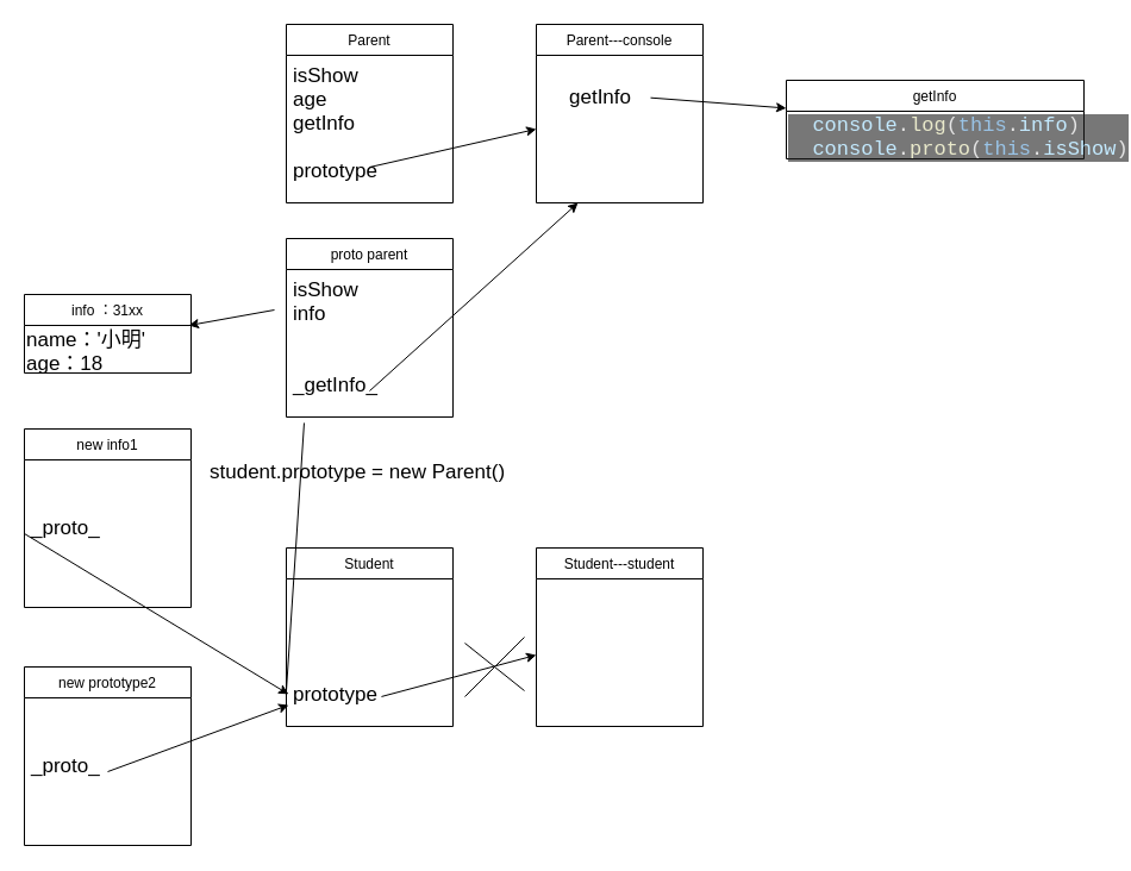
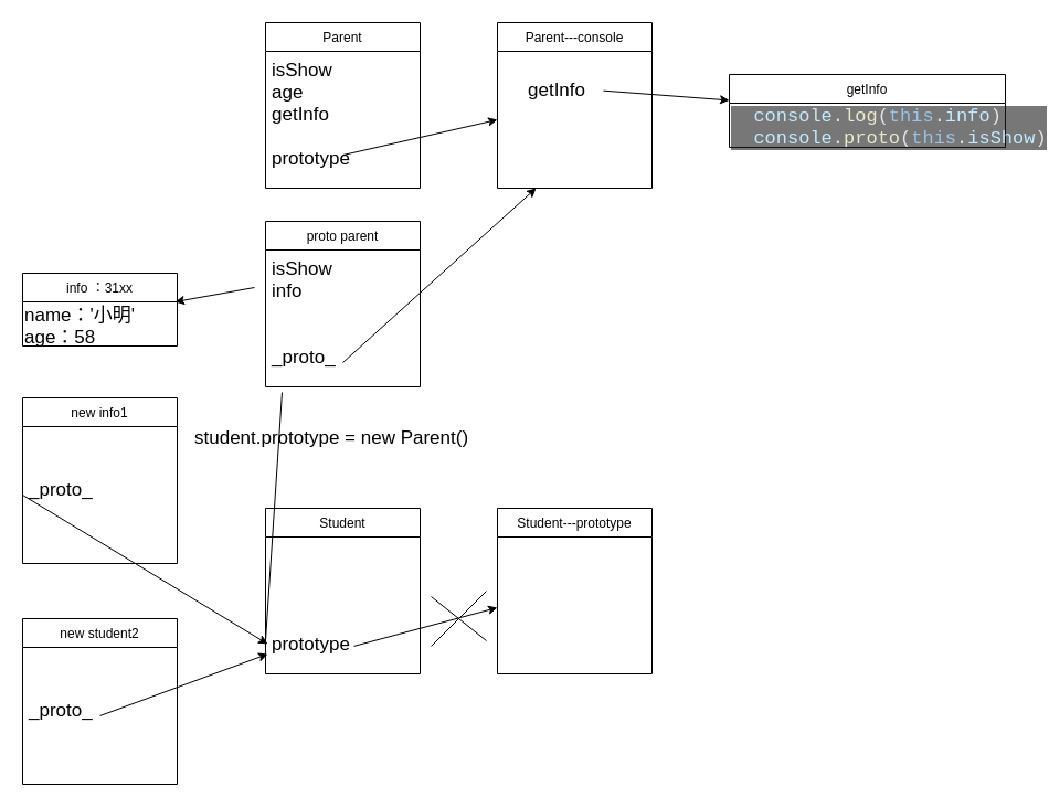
  <mxCell id="0" />
  <mxCell id="1" parent="0" />
  <mxCell id="2" value="Parent" style="swimlane;fontStyle=0;childLayout=stackLayout;horizontal=1;startSize=26;fillColor=none;horizontalStack=0;resizeParent=1;resizeParentMax=0;resizeLast=0;collapsible=1;marginBottom=0;" parent="1" vertex="1"><mxGeometry x="240" y="20" width="140" height="150" as="geometry" /></mxCell>
  <mxCell id="3" value="isShow&#10;age&#10;getInfo&#10;&#10;prototype" style="text;strokeColor=none;fillColor=none;align=left;verticalAlign=top;spacingLeft=4;spacingRight=4;overflow=hidden;rotatable=0;points=[[0,0.5],[1,0.5]];portConstraint=eastwest;fontSize=17;" parent="2" vertex="1"><mxGeometry y="26" width="140" height="124" as="geometry" /></mxCell>
  <mxCell id="4" value="Student" style="swimlane;fontStyle=0;childLayout=stackLayout;horizontal=1;startSize=26;fillColor=none;horizontalStack=0;resizeParent=1;resizeParentMax=0;resizeLast=0;collapsible=1;marginBottom=0;" parent="1" vertex="1"><mxGeometry x="240" y="460" width="140" height="150" as="geometry" /></mxCell>
  <mxCell id="5" value="" style="endArrow=classic;html=1;fontSize=17;" parent="4" source="6" edge="1"><mxGeometry width="50" height="50" relative="1" as="geometry"><mxPoint x="90" y="140" as="sourcePoint" /><mxPoint x="140" y="90" as="targetPoint" /></mxGeometry></mxCell>
  <mxCell id="6" value="&#10;&#10;&#10;&#10;prototype" style="text;strokeColor=none;fillColor=none;align=left;verticalAlign=top;spacingLeft=4;spacingRight=4;overflow=hidden;rotatable=0;points=[[0,0.5],[1,0.5]];portConstraint=eastwest;fontSize=17;" parent="4" vertex="1"><mxGeometry y="26" width="140" height="124" as="geometry" /></mxCell>
  <mxCell id="7" value="Parent---console" style="swimlane;fontStyle=0;childLayout=stackLayout;horizontal=1;startSize=26;fillColor=none;horizontalStack=0;resizeParent=1;resizeParentMax=0;resizeLast=0;collapsible=1;marginBottom=0;" parent="1" vertex="1"><mxGeometry x="450" y="20" width="140" height="150" as="geometry" /></mxCell>
  <mxCell id="8" value="" style="endArrow=classic;html=1;fontSize=17;entryX=0.25;entryY=1;entryDx=0;entryDy=0;" parent="7" target="7" edge="1"><mxGeometry width="50" height="50" relative="1" as="geometry"><mxPoint x="-140" y="308" as="sourcePoint" /><mxPoint x="60" y="98" as="targetPoint" /></mxGeometry></mxCell>
- <mxCell id="9" value="Student---student" style="swimlane;fontStyle=0;childLayout=stackLayout;horizontal=1;startSize=26;fillColor=none;horizontalStack=0;resizeParent=1;resizeParentMax=0;resizeLast=0;collapsible=1;marginBottom=0;" parent="1" vertex="1"><mxGeometry x="450" y="460" width="140" height="150" as="geometry" /></mxCell>
+ <mxCell id="9" value="Student---prototype" style="swimlane;fontStyle=0;childLayout=stackLayout;horizontal=1;startSize=26;fillColor=none;horizontalStack=0;resizeParent=1;resizeParentMax=0;resizeLast=0;collapsible=1;marginBottom=0;" parent="1" vertex="1"><mxGeometry x="450" y="460" width="140" height="150" as="geometry" /></mxCell>
  <mxCell id="10" value="" style="endArrow=classic;html=1;fontSize=17;exitX=0.571;exitY=0.798;exitDx=0;exitDy=0;exitPerimeter=0;" parent="1" source="6" edge="1"><mxGeometry width="50" height="50" relative="1" as="geometry"><mxPoint x="240" y="585" as="sourcePoint" /><mxPoint x="450" y="550" as="targetPoint" /></mxGeometry></mxCell>
  <mxCell id="11" value="info ：31xx" style="swimlane;fontStyle=0;childLayout=stackLayout;horizontal=1;startSize=26;fillColor=none;horizontalStack=0;resizeParent=1;resizeParentMax=0;resizeLast=0;collapsible=1;marginBottom=0;" parent="1" vertex="1"><mxGeometry x="20" y="247" width="140" height="66" as="geometry" /></mxCell>
- <mxCell id="12" value="name：'小明'&lt;br&gt;age：18" style="text;html=1;resizable=0;points=[];autosize=1;align=left;verticalAlign=top;spacingTop=-4;fontSize=17;" parent="11" vertex="1"><mxGeometry y="26" width="140" height="40" as="geometry" /></mxCell>
+ <mxCell id="12" value="name：'小明'&lt;br&gt;age：58" style="text;html=1;resizable=0;points=[];autosize=1;align=left;verticalAlign=top;spacingTop=-4;fontSize=17;" parent="11" vertex="1"><mxGeometry y="26" width="140" height="40" as="geometry" /></mxCell>
  <mxCell id="13" value="&lt;span class=&quot;name object-properties-section-dimmed own-property&quot; title=&quot;constructor&quot; style=&quot;box-sizing: border-box ; min-width: 0px ; min-height: 0px ; opacity: 0.6 ; font-weight: 700 ; font-family: &amp;#34;consolas&amp;#34; , &amp;#34;lucida console&amp;#34; , &amp;#34;courier new&amp;#34; , monospace ; font-size: 12px&quot;&gt;&lt;br&gt;&lt;/span&gt;" style="text;html=1;resizable=0;points=[];autosize=1;align=left;verticalAlign=top;spacingTop=-4;fontSize=17;" parent="1" vertex="1"><mxGeometry x="52" y="240" width="20" height="20" as="geometry" /></mxCell>
  <mxCell id="14" value="" style="endArrow=classic;html=1;fontSize=17;entryX=0.986;entryY=0;entryDx=0;entryDy=0;entryPerimeter=0;" parent="1" target="12" edge="1"><mxGeometry width="50" height="50" relative="1" as="geometry"><mxPoint x="230" y="260" as="sourcePoint" /><mxPoint x="40" y="380" as="targetPoint" /></mxGeometry></mxCell>
  <mxCell id="15" value="proto parent" style="swimlane;fontStyle=0;childLayout=stackLayout;horizontal=1;startSize=26;fillColor=none;horizontalStack=0;resizeParent=1;resizeParentMax=0;resizeLast=0;collapsible=1;marginBottom=0;" parent="1" vertex="1"><mxGeometry x="240" y="200" width="140" height="150" as="geometry" /></mxCell>
  <mxCell id="16" value="" style="endArrow=classic;html=1;fontSize=17;" parent="15" source="17" edge="1"><mxGeometry width="50" height="50" relative="1" as="geometry"><mxPoint x="90" y="140" as="sourcePoint" /><mxPoint x="140" y="90" as="targetPoint" /></mxGeometry></mxCell>
- <mxCell id="17" value="isShow&#10;info&#10;&#10;&#10;_getInfo_" style="text;strokeColor=none;fillColor=none;align=left;verticalAlign=top;spacingLeft=4;spacingRight=4;overflow=hidden;rotatable=0;points=[[0,0.5],[1,0.5]];portConstraint=eastwest;fontSize=17;" parent="15" vertex="1"><mxGeometry y="26" width="140" height="124" as="geometry" /></mxCell>
+ <mxCell id="17" value="isShow&#10;info&#10;&#10;&#10;_proto_" style="text;strokeColor=none;fillColor=none;align=left;verticalAlign=top;spacingLeft=4;spacingRight=4;overflow=hidden;rotatable=0;points=[[0,0.5],[1,0.5]];portConstraint=eastwest;fontSize=17;" parent="15" vertex="1"><mxGeometry y="26" width="140" height="124" as="geometry" /></mxCell>
  <mxCell id="18" value="getInfo" style="swimlane;fontStyle=0;childLayout=stackLayout;horizontal=1;startSize=26;fillColor=none;horizontalStack=0;resizeParent=1;resizeParentMax=0;resizeLast=0;collapsible=1;marginBottom=0;" parent="1" vertex="1"><mxGeometry x="660" y="67" width="250" height="66" as="geometry" /></mxCell>
  <mxCell id="19" value="&lt;span class=&quot;name object-properties-section-dimmed own-property&quot; title=&quot;constructor&quot; style=&quot;box-sizing: border-box ; min-width: 0px ; min-height: 0px ; opacity: 0.6 ; font-weight: 700 ; font-family: &amp;#34;consolas&amp;#34; , &amp;#34;lucida console&amp;#34; , &amp;#34;courier new&amp;#34; , monospace ; font-size: 12px&quot;&gt;&lt;div style=&quot;color: #d4d4d4 ; background-color: #1e1e1e ; font-family: &amp;#34;monaco&amp;#34; , &amp;#34;consolas&amp;#34; , &amp;#34;courier new&amp;#34; , monospace , &amp;#34;consolas&amp;#34; , &amp;#34;courier new&amp;#34; , monospace ; font-weight: 400 ; font-size: 17px ; line-height: 20px ; white-space: pre&quot;&gt;&lt;div&gt;&amp;nbsp; &lt;span style=&quot;color: #9cdcfe&quot;&gt;console&lt;/span&gt;.&lt;span style=&quot;color: #dcdcaa&quot;&gt;log&lt;/span&gt;(&lt;span style=&quot;color: #569cd6&quot;&gt;this&lt;/span&gt;.&lt;span style=&quot;color: #9cdcfe&quot;&gt;info&lt;/span&gt;)&lt;/div&gt;&lt;div&gt;&amp;nbsp; &lt;span style=&quot;color: #9cdcfe&quot;&gt;console&lt;/span&gt;.&lt;span style=&quot;color: #dcdcaa&quot;&gt;proto&lt;/span&gt;(&lt;span style=&quot;color: #569cd6&quot;&gt;this&lt;/span&gt;.&lt;span style=&quot;color: #9cdcfe&quot;&gt;isShow&lt;/span&gt;)&lt;/div&gt;&lt;/div&gt;&lt;/span&gt;" style="text;html=1;resizable=0;points=[];autosize=1;align=left;verticalAlign=top;spacingTop=-4;fontSize=17;" parent="18" vertex="1"><mxGeometry y="26" width="250" height="40" as="geometry" /></mxCell>
  <mxCell id="20" value="" style="endArrow=classic;html=1;fontSize=17;" parent="1" source="30" target="18" edge="1"><mxGeometry width="50" height="50" relative="1" as="geometry"><mxPoint x="180" y="140" as="sourcePoint" /><mxPoint x="230" y="90" as="targetPoint" /></mxGeometry></mxCell>
  <mxCell id="21" value="" style="endArrow=classic;html=1;fontSize=17;exitX=0.5;exitY=0.758;exitDx=0;exitDy=0;exitPerimeter=0;" parent="1" source="3" edge="1"><mxGeometry width="50" height="50" relative="1" as="geometry"><mxPoint x="240" y="143" as="sourcePoint" /><mxPoint x="450" y="108" as="targetPoint" /></mxGeometry></mxCell>
  <mxCell id="22" value="" style="endArrow=none;html=1;fontSize=17;exitX=0;exitY=0.758;exitDx=0;exitDy=0;exitPerimeter=0;entryX=0.107;entryY=1.04;entryDx=0;entryDy=0;entryPerimeter=0;" parent="1" source="6" target="17" edge="1"><mxGeometry width="50" height="50" relative="1" as="geometry"><mxPoint x="150" y="560" as="sourcePoint" /><mxPoint x="200" y="510" as="targetPoint" /></mxGeometry></mxCell>
  <mxCell id="23" value="student.prototype = new Parent()" style="text;html=1;resizable=0;points=[];autosize=1;align=left;verticalAlign=top;spacingTop=-4;fontSize=17;" parent="1" vertex="1"><mxGeometry x="174" y="384" width="260" height="20" as="geometry" /></mxCell>
  <mxCell id="24" value="" style="endArrow=none;html=1;fontSize=17;" parent="1" edge="1"><mxGeometry width="50" height="50" relative="1" as="geometry"><mxPoint x="390" y="585" as="sourcePoint" /><mxPoint x="440" y="535" as="targetPoint" /></mxGeometry></mxCell>
  <mxCell id="25" value="" style="endArrow=none;html=1;fontSize=17;" parent="1" edge="1"><mxGeometry width="50" height="50" relative="1" as="geometry"><mxPoint x="390" y="540" as="sourcePoint" /><mxPoint x="440" y="580" as="targetPoint" /></mxGeometry></mxCell>
  <mxCell id="26" value="new info1" style="swimlane;fontStyle=0;childLayout=stackLayout;horizontal=1;startSize=26;fillColor=none;horizontalStack=0;resizeParent=1;resizeParentMax=0;resizeLast=0;collapsible=1;marginBottom=0;" parent="1" vertex="1"><mxGeometry x="20" y="360" width="140" height="150" as="geometry" /></mxCell>
  <mxCell id="27" value="" style="endArrow=classic;html=1;fontSize=17;" parent="26" source="28" edge="1"><mxGeometry width="50" height="50" relative="1" as="geometry"><mxPoint x="90" y="140" as="sourcePoint" /><mxPoint x="140" y="90" as="targetPoint" /></mxGeometry></mxCell>
  <mxCell id="28" value="&#10;&#10;_proto_" style="text;strokeColor=none;fillColor=none;align=left;verticalAlign=top;spacingLeft=4;spacingRight=4;overflow=hidden;rotatable=0;points=[[0,0.5],[1,0.5]];portConstraint=eastwest;fontSize=17;" parent="26" vertex="1"><mxGeometry y="26" width="140" height="124" as="geometry" /></mxCell>
  <mxCell id="29" value="" style="endArrow=classic;html=1;fontSize=17;exitX=0;exitY=0.5;exitDx=0;exitDy=0;entryX=0.014;entryY=0.782;entryDx=0;entryDy=0;entryPerimeter=0;" parent="1" source="28" target="6" edge="1"><mxGeometry width="50" height="50" relative="1" as="geometry"><mxPoint x="20" y="680" as="sourcePoint" /><mxPoint x="70" y="630" as="targetPoint" /></mxGeometry></mxCell>
  <mxCell id="30" value="getInfo" style="text;html=1;resizable=0;points=[];autosize=1;align=left;verticalAlign=top;spacingTop=-4;fontSize=17;" parent="1" vertex="1"><mxGeometry x="476" y="69" width="70" height="20" as="geometry" /></mxCell>
- <mxCell id="31" value="new prototype2" style="swimlane;fontStyle=0;childLayout=stackLayout;horizontal=1;startSize=26;fillColor=none;horizontalStack=0;resizeParent=1;resizeParentMax=0;resizeLast=0;collapsible=1;marginBottom=0;" parent="1" vertex="1"><mxGeometry x="20" y="560" width="140" height="150" as="geometry" /></mxCell>
+ <mxCell id="31" value="new student2" style="swimlane;fontStyle=0;childLayout=stackLayout;horizontal=1;startSize=26;fillColor=none;horizontalStack=0;resizeParent=1;resizeParentMax=0;resizeLast=0;collapsible=1;marginBottom=0;" parent="1" vertex="1"><mxGeometry x="20" y="560" width="140" height="150" as="geometry" /></mxCell>
  <mxCell id="32" value="" style="endArrow=classic;html=1;fontSize=17;" parent="31" source="34" edge="1"><mxGeometry width="50" height="50" relative="1" as="geometry"><mxPoint x="90" y="140" as="sourcePoint" /><mxPoint x="140" y="90" as="targetPoint" /></mxGeometry></mxCell>
  <mxCell id="33" value="" style="endArrow=classic;html=1;fontSize=17;entryX=0.014;entryY=0.855;entryDx=0;entryDy=0;entryPerimeter=0;" parent="31" target="6" edge="1"><mxGeometry width="50" height="50" relative="1" as="geometry"><mxPoint x="70" y="88" as="sourcePoint" /><mxPoint x="120" y="38" as="targetPoint" /></mxGeometry></mxCell>
  <mxCell id="34" value="&#10;&#10;_proto_" style="text;strokeColor=none;fillColor=none;align=left;verticalAlign=top;spacingLeft=4;spacingRight=4;overflow=hidden;rotatable=0;points=[[0,0.5],[1,0.5]];portConstraint=eastwest;fontSize=17;" parent="31" vertex="1"><mxGeometry y="26" width="140" height="124" as="geometry" /></mxCell>
